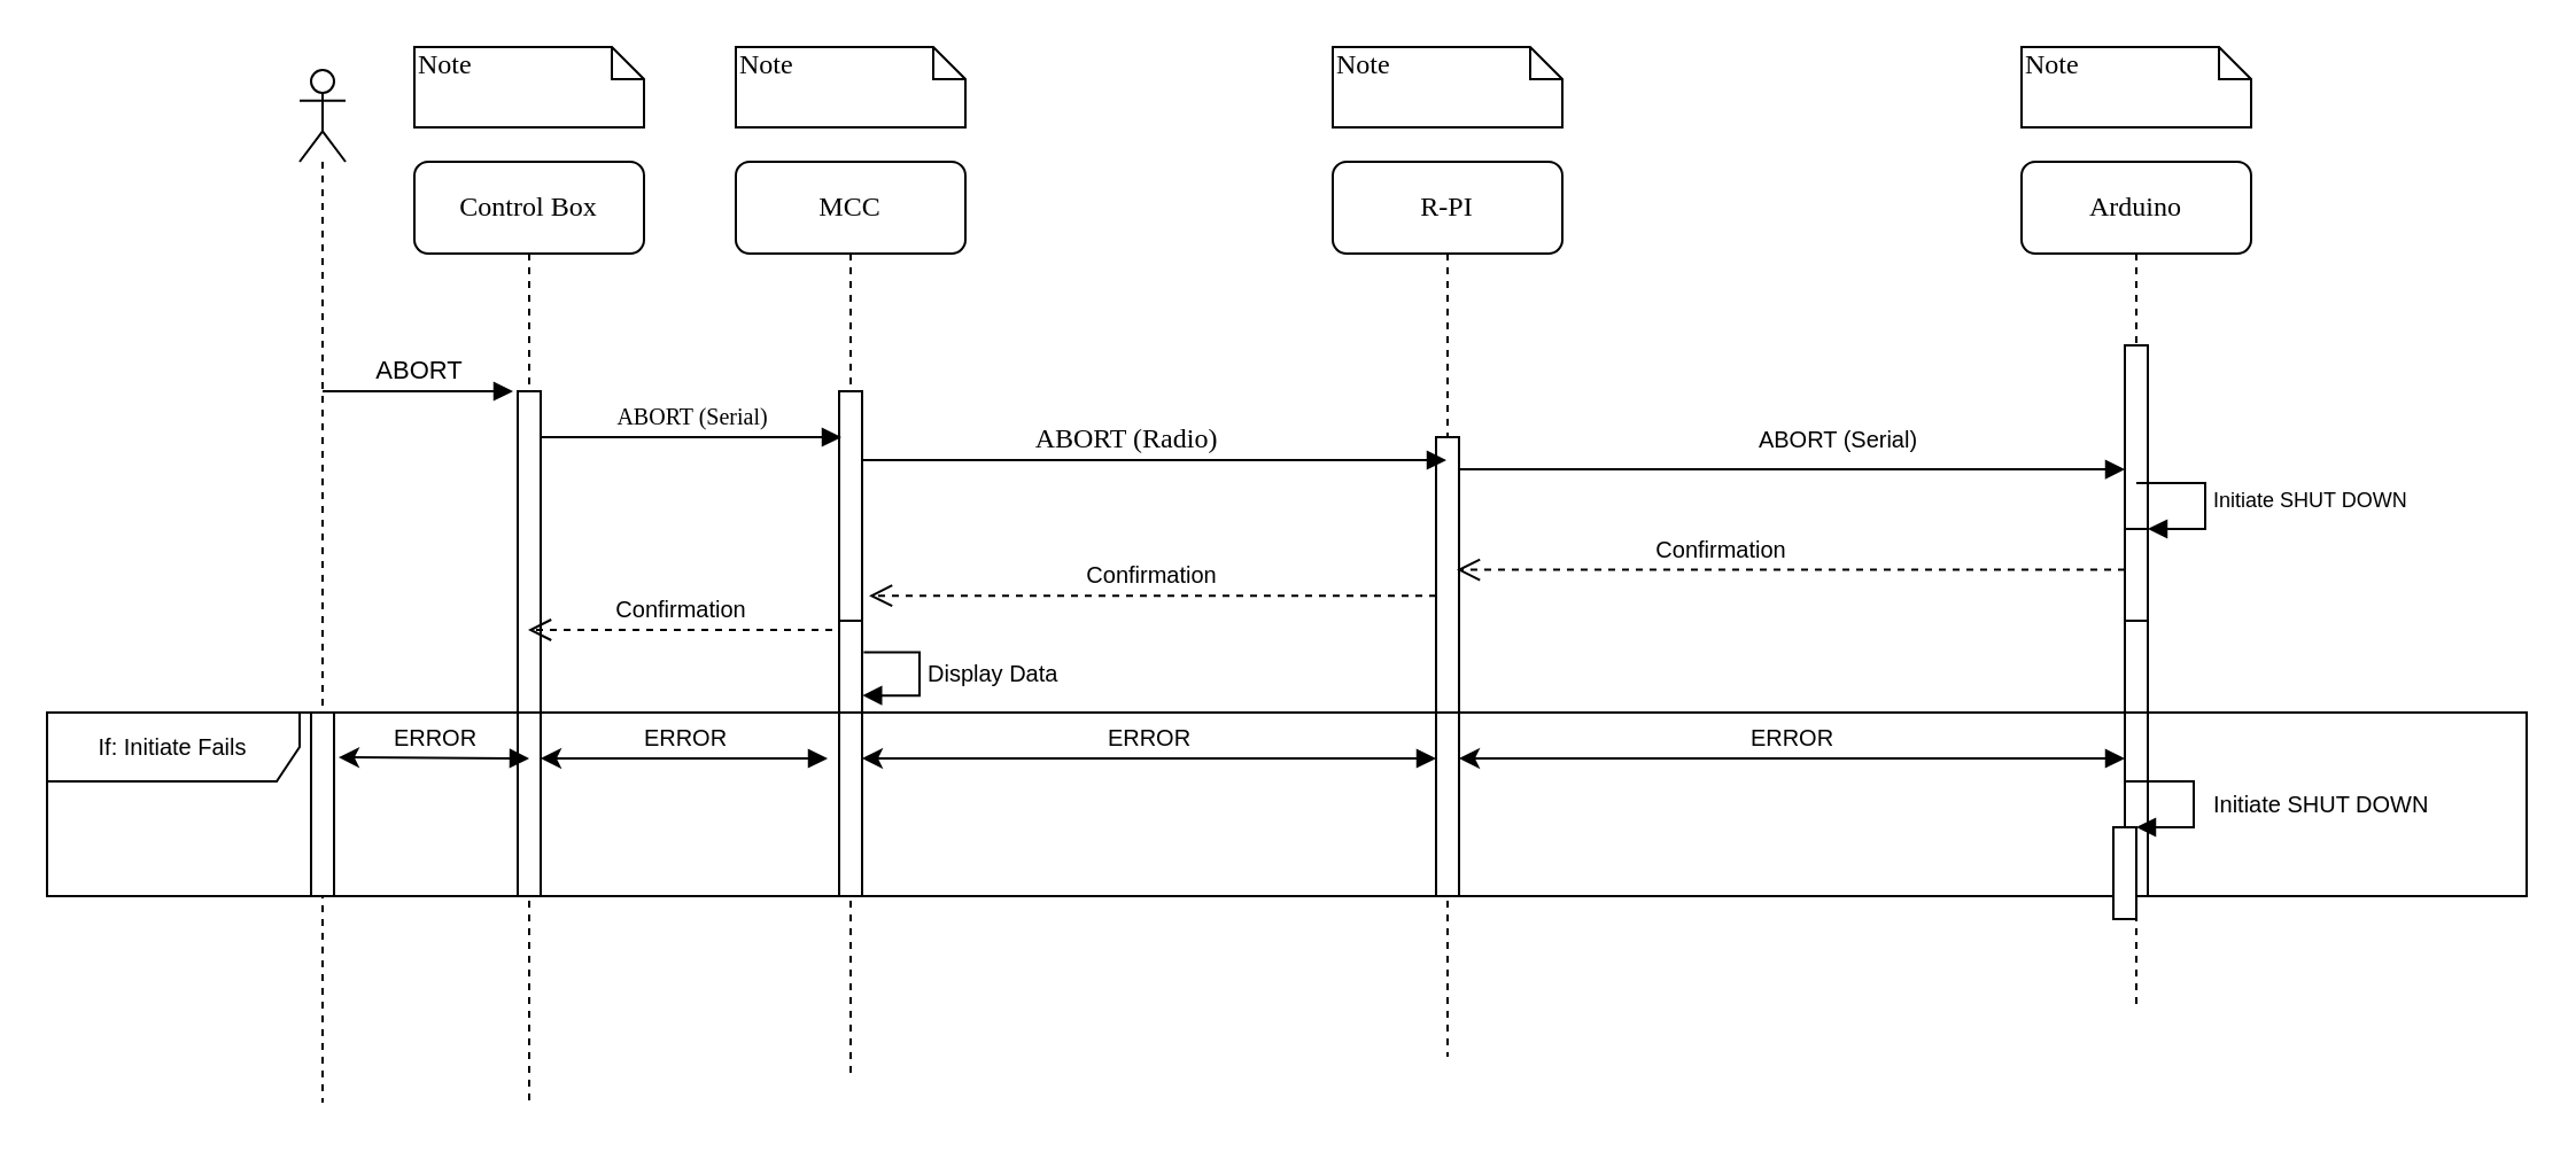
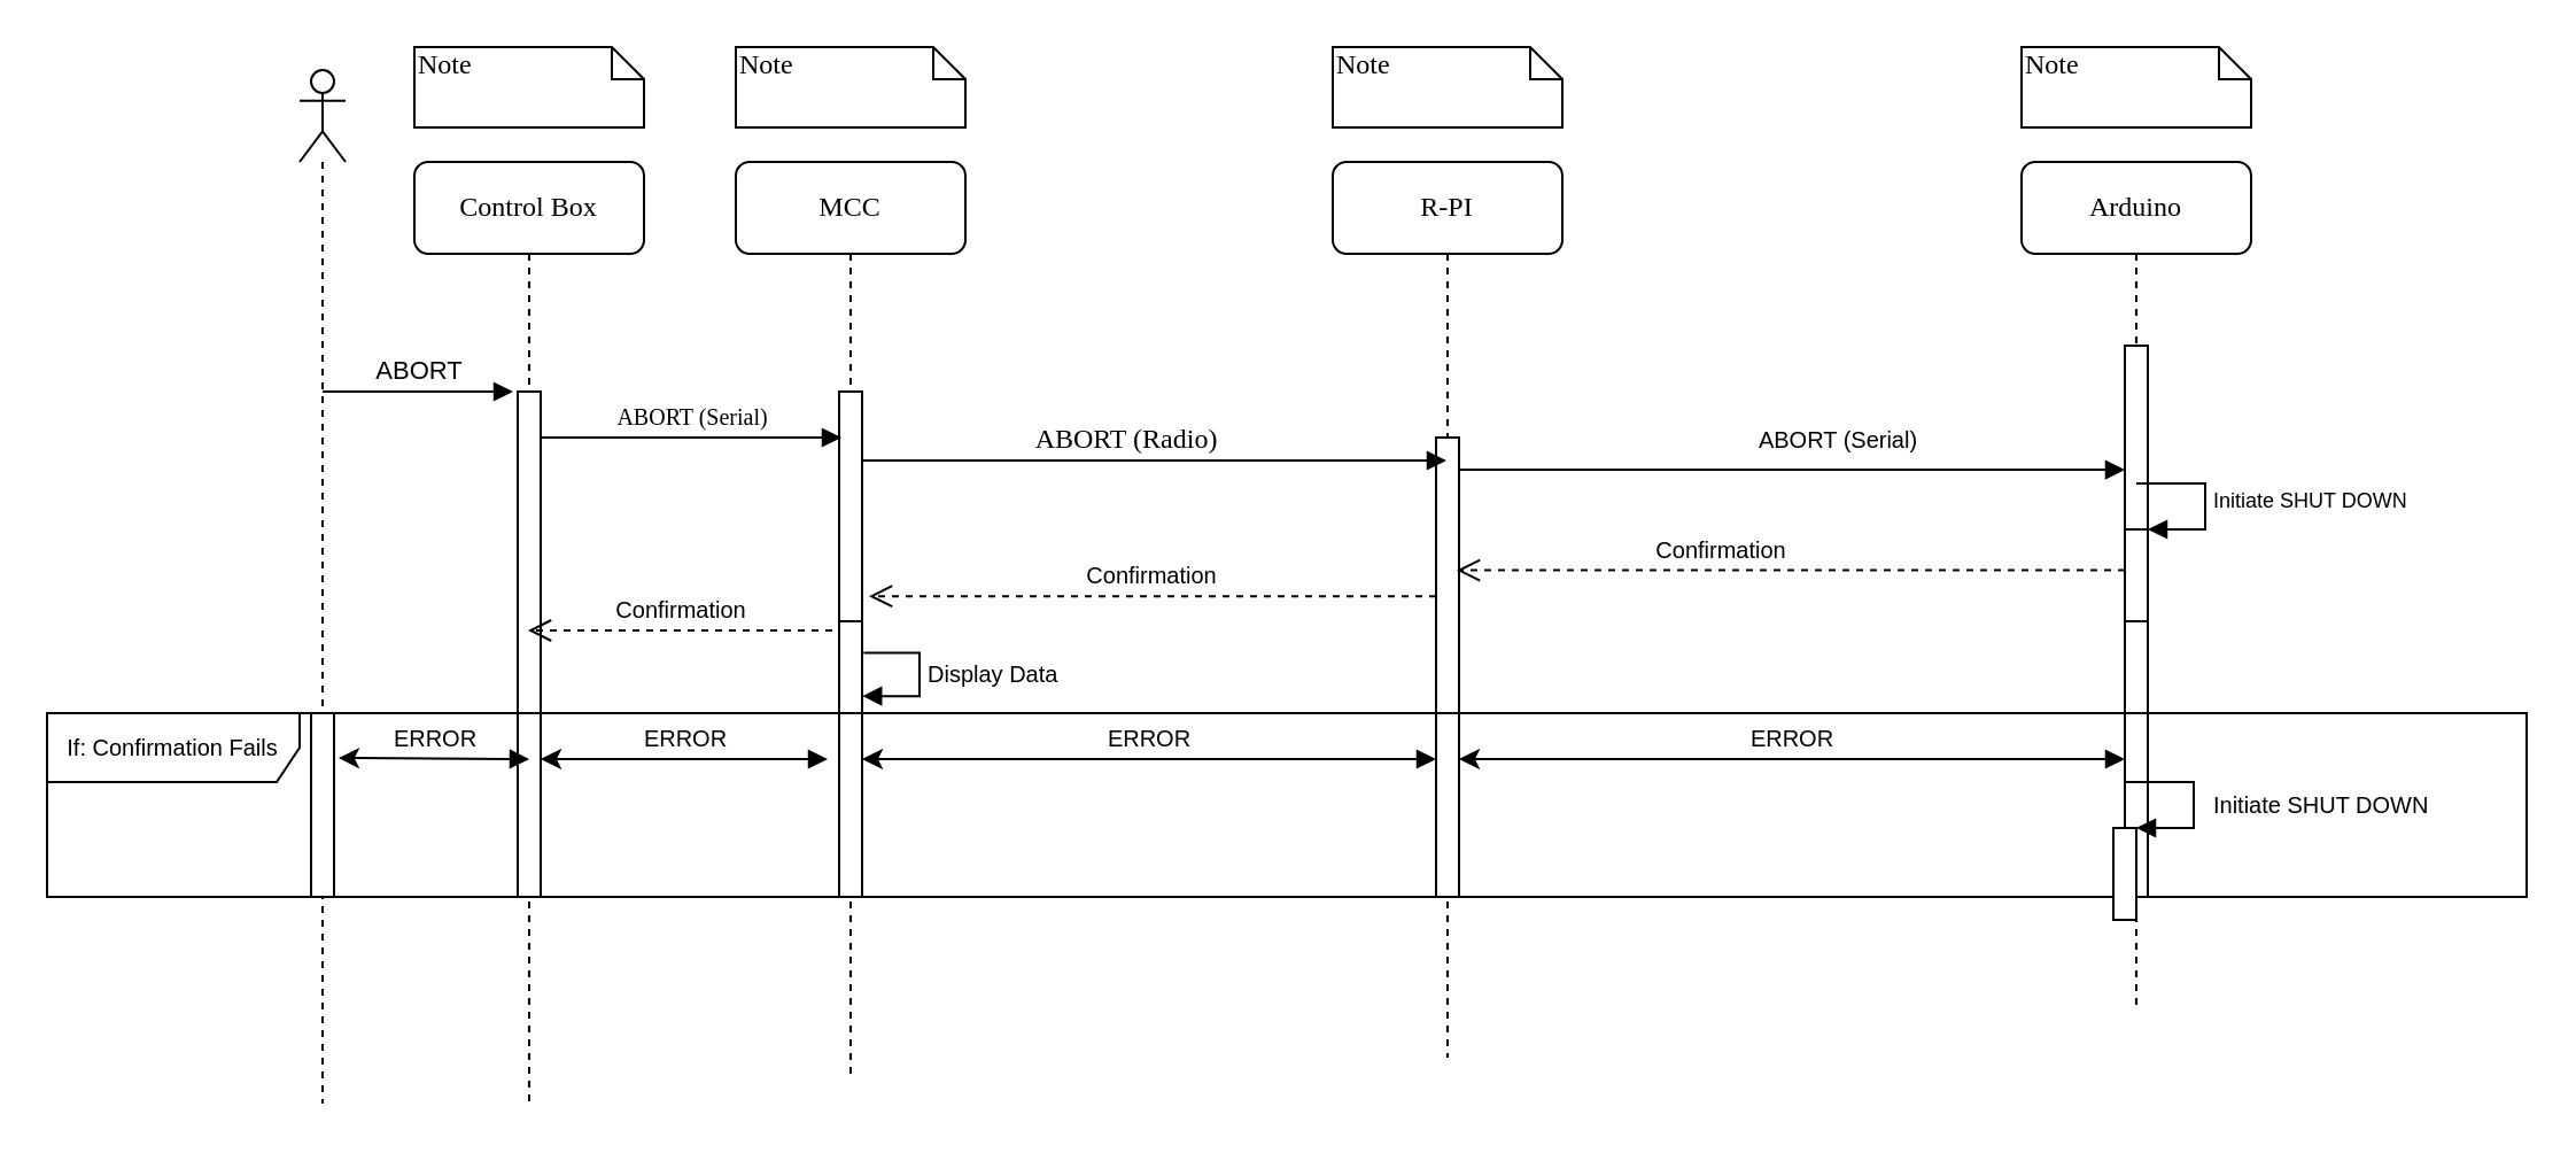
  <mxCell id="0" />
  <mxCell id="1" parent="0" />
  <mxCell id="2" value="MCC" style="shape=umlLifeline;perimeter=lifelinePerimeter;whiteSpace=wrap;html=1;container=1;collapsible=0;recursiveResize=0;outlineConnect=0;rounded=1;shadow=0;comic=0;labelBackgroundColor=none;strokeWidth=1;fontFamily=Verdana;fontSize=12;align=center;" parent="1" vertex="1"><mxGeometry x="320" y="70" width="100" height="400" as="geometry" /></mxCell>
  <mxCell id="3" value="" style="html=1;points=[];perimeter=orthogonalPerimeter;rounded=0;shadow=0;comic=0;labelBackgroundColor=none;strokeWidth=1;fontFamily=Verdana;fontSize=12;align=center;" parent="2" vertex="1"><mxGeometry x="45" y="100" width="10" height="220" as="geometry" /></mxCell>
  <mxCell id="4" value="" style="html=1;points=[];perimeter=orthogonalPerimeter;fontSize=10;" parent="2" vertex="1"><mxGeometry x="45" y="200" width="10" height="40" as="geometry" /></mxCell>
  <mxCell id="5" value="Display Data" style="edgeStyle=orthogonalEdgeStyle;html=1;align=left;spacingLeft=2;endArrow=block;rounded=0;fontSize=10;entryX=1.014;entryY=0.814;entryDx=0;entryDy=0;entryPerimeter=0;exitX=1.071;exitY=0.343;exitDx=0;exitDy=0;exitPerimeter=0;" parent="2" source="4" target="4" edge="1"><mxGeometry relative="1" as="geometry"><mxPoint x="50" y="440" as="sourcePoint" /><Array as="points"><mxPoint x="80" y="214" /><mxPoint x="80" y="233" /></Array></mxGeometry></mxCell>
  <mxCell id="6" value="R-PI" style="shape=umlLifeline;perimeter=lifelinePerimeter;whiteSpace=wrap;html=1;container=1;collapsible=0;recursiveResize=0;outlineConnect=0;rounded=1;shadow=0;comic=0;labelBackgroundColor=none;strokeWidth=1;fontFamily=Verdana;fontSize=12;align=center;" parent="1" vertex="1"><mxGeometry x="580" y="70" width="100" height="390" as="geometry" /></mxCell>
  <mxCell id="7" value="" style="html=1;points=[];perimeter=orthogonalPerimeter;rounded=0;shadow=0;comic=0;labelBackgroundColor=none;strokeWidth=1;fontFamily=Verdana;fontSize=12;align=center;" parent="6" vertex="1"><mxGeometry x="45" y="120" width="10" height="190" as="geometry" /></mxCell>
  <mxCell id="8" value="Arduino" style="shape=umlLifeline;perimeter=lifelinePerimeter;whiteSpace=wrap;html=1;container=1;collapsible=0;recursiveResize=0;outlineConnect=0;rounded=1;shadow=0;comic=0;labelBackgroundColor=none;strokeWidth=1;fontFamily=Verdana;fontSize=12;align=center;" parent="1" vertex="1"><mxGeometry x="880" y="70" width="100" height="370" as="geometry" /></mxCell>
  <mxCell id="9" value="" style="html=1;points=[];perimeter=orthogonalPerimeter;fontSize=10;" parent="8" vertex="1"><mxGeometry x="45" y="80" width="10" height="240" as="geometry" /></mxCell>
  <mxCell id="10" value="" style="html=1;points=[];perimeter=orthogonalPerimeter;fontSize=9;" parent="8" vertex="1"><mxGeometry x="45" y="160" width="10" height="40" as="geometry" /></mxCell>
  <mxCell id="11" value="Initiate SHUT DOWN" style="edgeStyle=orthogonalEdgeStyle;html=1;align=left;spacingLeft=2;endArrow=block;rounded=0;entryX=1;entryY=0;fontSize=9;" parent="8" target="10" edge="1"><mxGeometry relative="1" as="geometry"><mxPoint x="50" y="140" as="sourcePoint" /><Array as="points"><mxPoint x="80" y="140" /></Array></mxGeometry></mxCell>
  <mxCell id="12" value="Control Box" style="shape=umlLifeline;perimeter=lifelinePerimeter;whiteSpace=wrap;html=1;container=1;collapsible=0;recursiveResize=0;outlineConnect=0;rounded=1;shadow=0;comic=0;labelBackgroundColor=none;strokeWidth=1;fontFamily=Verdana;fontSize=12;align=center;" parent="1" vertex="1"><mxGeometry x="180" y="70" width="100" height="410" as="geometry" /></mxCell>
  <mxCell id="13" value="" style="html=1;points=[];perimeter=orthogonalPerimeter;rounded=0;shadow=0;comic=0;labelBackgroundColor=none;strokeWidth=1;fontFamily=Verdana;fontSize=12;align=center;" parent="12" vertex="1"><mxGeometry x="45" y="100" width="10" height="220" as="geometry" /></mxCell>
  <mxCell id="14" value="&lt;font style=&quot;font-size: 10px&quot;&gt;ABORT (Serial)&lt;/font&gt;" style="html=1;verticalAlign=bottom;endArrow=block;labelBackgroundColor=none;fontFamily=Verdana;fontSize=12;edgeStyle=elbowEdgeStyle;elbow=vertical;" parent="1" source="13" edge="1"><mxGeometry relative="1" as="geometry"><mxPoint x="300" y="180" as="sourcePoint" /><mxPoint x="366" y="190" as="targetPoint" /><Array as="points"><mxPoint x="260" y="190" /></Array></mxGeometry></mxCell>
  <mxCell id="15" value="ABORT (Radio)" style="html=1;verticalAlign=bottom;endArrow=block;labelBackgroundColor=none;fontFamily=Verdana;fontSize=12;edgeStyle=elbowEdgeStyle;elbow=vertical;" parent="1" source="3" target="6" edge="1"><mxGeometry x="-0.096" relative="1" as="geometry"><mxPoint x="450" y="190" as="sourcePoint" /><mxPoint x="630" y="230" as="targetPoint" /><Array as="points"><mxPoint x="400" y="200" /><mxPoint x="410" y="260" /><mxPoint x="570" y="350" /><mxPoint x="590" y="320" /><mxPoint x="630" y="330" /><mxPoint x="480" y="230" /><mxPoint x="390" y="270" /></Array><mxPoint as="offset" /></mxGeometry></mxCell>
  <mxCell id="16" value="Note" style="shape=note;whiteSpace=wrap;html=1;size=14;verticalAlign=top;align=left;spacingTop=-6;rounded=0;shadow=0;comic=0;labelBackgroundColor=none;strokeWidth=1;fontFamily=Verdana;fontSize=12" parent="1" vertex="1"><mxGeometry x="180" y="20" width="100" height="35" as="geometry" /></mxCell>
  <mxCell id="17" value="Note" style="shape=note;whiteSpace=wrap;html=1;size=14;verticalAlign=top;align=left;spacingTop=-6;rounded=0;shadow=0;comic=0;labelBackgroundColor=none;strokeWidth=1;fontFamily=Verdana;fontSize=12" parent="1" vertex="1"><mxGeometry x="320" y="20" width="100" height="35" as="geometry" /></mxCell>
  <mxCell id="18" value="Note" style="shape=note;whiteSpace=wrap;html=1;size=14;verticalAlign=top;align=left;spacingTop=-6;rounded=0;shadow=0;comic=0;labelBackgroundColor=none;strokeWidth=1;fontFamily=Verdana;fontSize=12" parent="1" vertex="1"><mxGeometry x="580" y="20" width="100" height="35" as="geometry" /></mxCell>
  <mxCell id="19" value="Note" style="shape=note;whiteSpace=wrap;html=1;size=14;verticalAlign=top;align=left;spacingTop=-6;rounded=0;shadow=0;comic=0;labelBackgroundColor=none;strokeWidth=1;fontFamily=Verdana;fontSize=12" parent="1" vertex="1"><mxGeometry x="880" y="20" width="100" height="35" as="geometry" /></mxCell>
  <mxCell id="20" value="" style="shape=umlLifeline;participant=umlActor;perimeter=lifelinePerimeter;whiteSpace=wrap;html=1;container=1;collapsible=0;recursiveResize=0;verticalAlign=top;spacingTop=36;outlineConnect=0;" parent="1" vertex="1"><mxGeometry x="130" y="30" width="20" height="450" as="geometry" /></mxCell>
  <mxCell id="21" value="ABORT" style="html=1;verticalAlign=bottom;endArrow=block;rounded=0;entryX=-0.2;entryY=0;entryDx=0;entryDy=0;entryPerimeter=0;" parent="20" target="13" edge="1"><mxGeometry width="80" relative="1" as="geometry"><mxPoint x="10" y="140" as="sourcePoint" /><mxPoint x="90" y="140" as="targetPoint" /></mxGeometry></mxCell>
  <mxCell id="22" value="Confirmation" style="html=1;verticalAlign=bottom;endArrow=open;dashed=1;endSize=8;rounded=0;fontSize=10;entryX=1.3;entryY=0.405;entryDx=0;entryDy=0;entryPerimeter=0;" parent="1" source="7" target="3" edge="1"><mxGeometry relative="1" as="geometry"><mxPoint x="570" y="290" as="sourcePoint" /><mxPoint x="370" y="240" as="targetPoint" /></mxGeometry></mxCell>
  <mxCell id="23" value="Confirmation" style="html=1;verticalAlign=bottom;endArrow=open;dashed=1;endSize=8;rounded=0;fontSize=10;exitX=-0.3;exitY=0.1;exitDx=0;exitDy=0;exitPerimeter=0;" parent="1" source="4" target="12" edge="1"><mxGeometry relative="1" as="geometry"><mxPoint x="370" y="244" as="sourcePoint" /><mxPoint x="280" y="240" as="targetPoint" /></mxGeometry></mxCell>
  <mxCell id="24" value="ABORT (Serial)" style="html=1;verticalAlign=bottom;startArrow=none;startFill=0;endArrow=block;startSize=8;rounded=0;fontSize=10;exitX=1.014;exitY=0.074;exitDx=0;exitDy=0;exitPerimeter=0;" parent="1" source="7" target="9" edge="1"><mxGeometry x="0.138" y="4" width="60" relative="1" as="geometry"><mxPoint x="660" y="320" as="sourcePoint" /><mxPoint x="720" y="320" as="targetPoint" /><mxPoint as="offset" /></mxGeometry></mxCell>
  <mxCell id="25" value="Confirmation" style="html=1;verticalAlign=bottom;endArrow=open;dashed=1;endSize=8;rounded=0;fontSize=10;entryX=0.9;entryY=0.304;entryDx=0;entryDy=0;entryPerimeter=0;" parent="1" source="9" target="7" edge="1"><mxGeometry x="0.21" relative="1" as="geometry"><mxPoint x="910" y="340" as="sourcePoint" /><mxPoint x="830" y="340" as="targetPoint" /><mxPoint as="offset" /></mxGeometry></mxCell>
- <mxCell id="26" value="If: Initiate Fails" style="shape=umlFrame;whiteSpace=wrap;html=1;fontSize=10;width=110;height=30;" parent="1" vertex="1"><mxGeometry x="20" y="310" width="1080" height="80" as="geometry" /></mxCell>
+ <mxCell id="26" value="If: Confirmation Fails" style="shape=umlFrame;whiteSpace=wrap;html=1;fontSize=10;width=110;height=30;" parent="1" vertex="1"><mxGeometry x="20" y="310" width="1080" height="80" as="geometry" /></mxCell>
  <mxCell id="27" value="" style="html=1;points=[];perimeter=orthogonalPerimeter;fontSize=10;" parent="1" vertex="1"><mxGeometry x="135" y="310" width="10" height="80" as="geometry" /></mxCell>
  <mxCell id="28" value="" style="html=1;points=[];perimeter=orthogonalPerimeter;fontSize=10;" parent="1" vertex="1"><mxGeometry x="225" y="310" width="10" height="80" as="geometry" /></mxCell>
  <mxCell id="29" value="" style="html=1;points=[];perimeter=orthogonalPerimeter;fontSize=10;" parent="1" vertex="1"><mxGeometry x="365" y="310" width="10" height="80" as="geometry" /></mxCell>
  <mxCell id="30" value="" style="html=1;points=[];perimeter=orthogonalPerimeter;fontSize=10;" parent="1" vertex="1"><mxGeometry x="625" y="310" width="10" height="80" as="geometry" /></mxCell>
  <mxCell id="31" value="" style="html=1;points=[];perimeter=orthogonalPerimeter;fontSize=10;" parent="1" vertex="1"><mxGeometry x="925" y="310" width="10" height="80" as="geometry" /></mxCell>
  <mxCell id="32" value="ERROR" style="html=1;verticalAlign=bottom;endArrow=block;rounded=0;fontSize=10;exitX=1.197;exitY=0.244;exitDx=0;exitDy=0;exitPerimeter=0;startArrow=classic;startFill=1;" parent="1" source="27" edge="1"><mxGeometry width="80" relative="1" as="geometry"><mxPoint x="150" y="330" as="sourcePoint" /><mxPoint x="230" y="330" as="targetPoint" /></mxGeometry></mxCell>
  <mxCell id="33" value="ERROR" style="html=1;verticalAlign=bottom;endArrow=block;rounded=0;fontSize=10;exitX=1.197;exitY=0.244;exitDx=0;exitDy=0;exitPerimeter=0;startArrow=classic;startFill=1;" parent="1" edge="1"><mxGeometry width="80" relative="1" as="geometry"><mxPoint x="235" y="330" as="sourcePoint" /><mxPoint x="360" y="330" as="targetPoint" /></mxGeometry></mxCell>
  <mxCell id="34" value="ERROR" style="html=1;verticalAlign=bottom;endArrow=block;rounded=0;fontSize=10;exitX=1.197;exitY=0.244;exitDx=0;exitDy=0;exitPerimeter=0;startArrow=classic;startFill=1;" parent="1" target="30" edge="1"><mxGeometry width="80" relative="1" as="geometry"><mxPoint x="375" y="330" as="sourcePoint" /><mxPoint x="458.03" y="330.48" as="targetPoint" /></mxGeometry></mxCell>
  <mxCell id="35" value="ERROR" style="html=1;verticalAlign=bottom;endArrow=block;rounded=0;fontSize=10;exitX=1.197;exitY=0.244;exitDx=0;exitDy=0;exitPerimeter=0;startArrow=classic;startFill=1;" parent="1" target="31" edge="1"><mxGeometry width="80" relative="1" as="geometry"><mxPoint x="635" y="330" as="sourcePoint" /><mxPoint x="718.03" y="330.48" as="targetPoint" /></mxGeometry></mxCell>
  <mxCell id="36" value="" style="html=1;points=[];perimeter=orthogonalPerimeter;fontSize=10;" parent="1" vertex="1"><mxGeometry x="920" y="360" width="10" height="40" as="geometry" /></mxCell>
  <mxCell id="37" value="Initiate SHUT DOWN" style="edgeStyle=orthogonalEdgeStyle;html=1;align=left;spacingLeft=2;endArrow=block;rounded=0;entryX=1;entryY=0;fontSize=10;" parent="1" target="36" edge="1"><mxGeometry x="0.066" y="5" relative="1" as="geometry"><mxPoint x="925" y="340" as="sourcePoint" /><Array as="points"><mxPoint x="955" y="340" /></Array><mxPoint as="offset" /></mxGeometry></mxCell>
